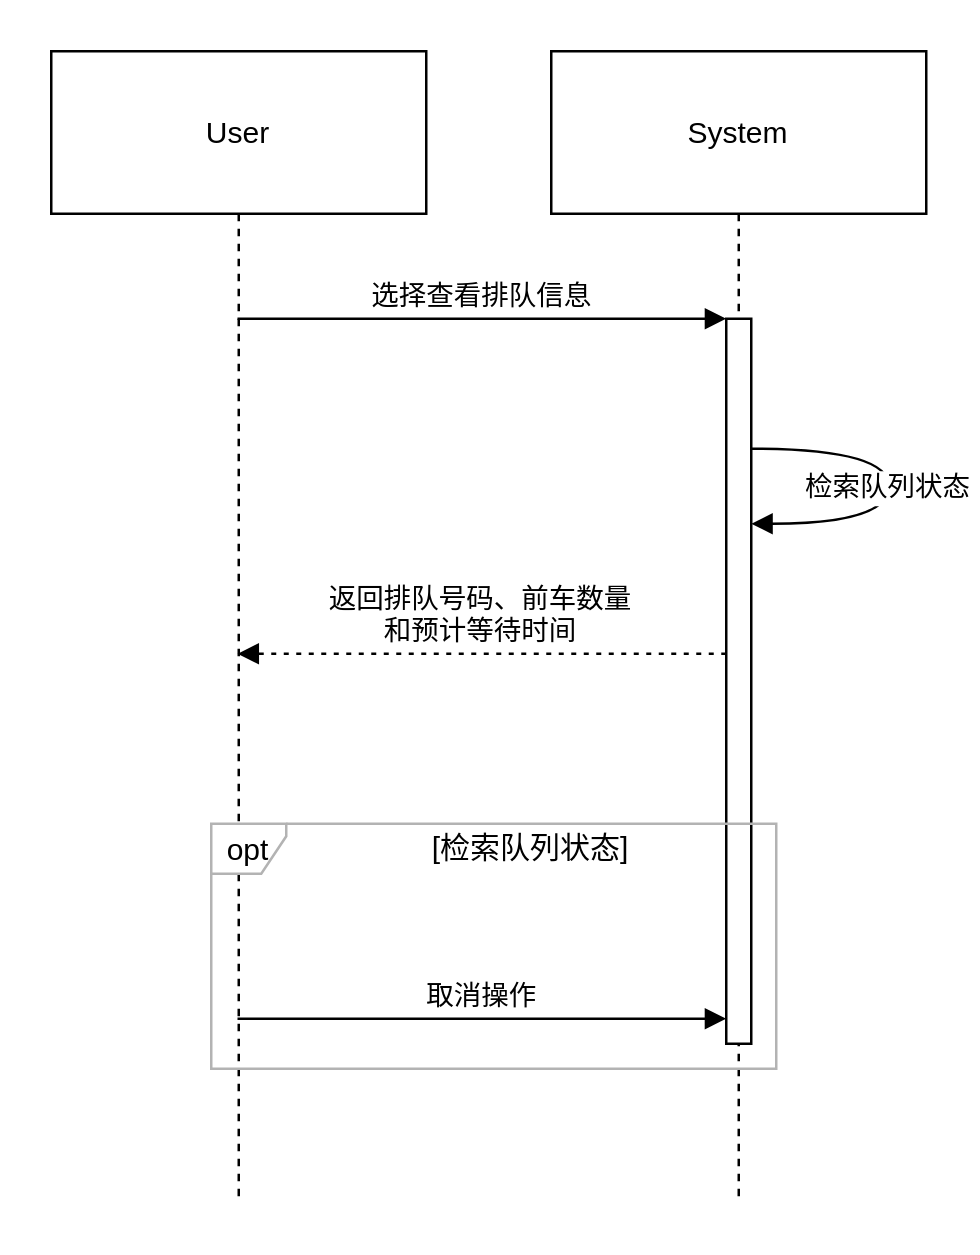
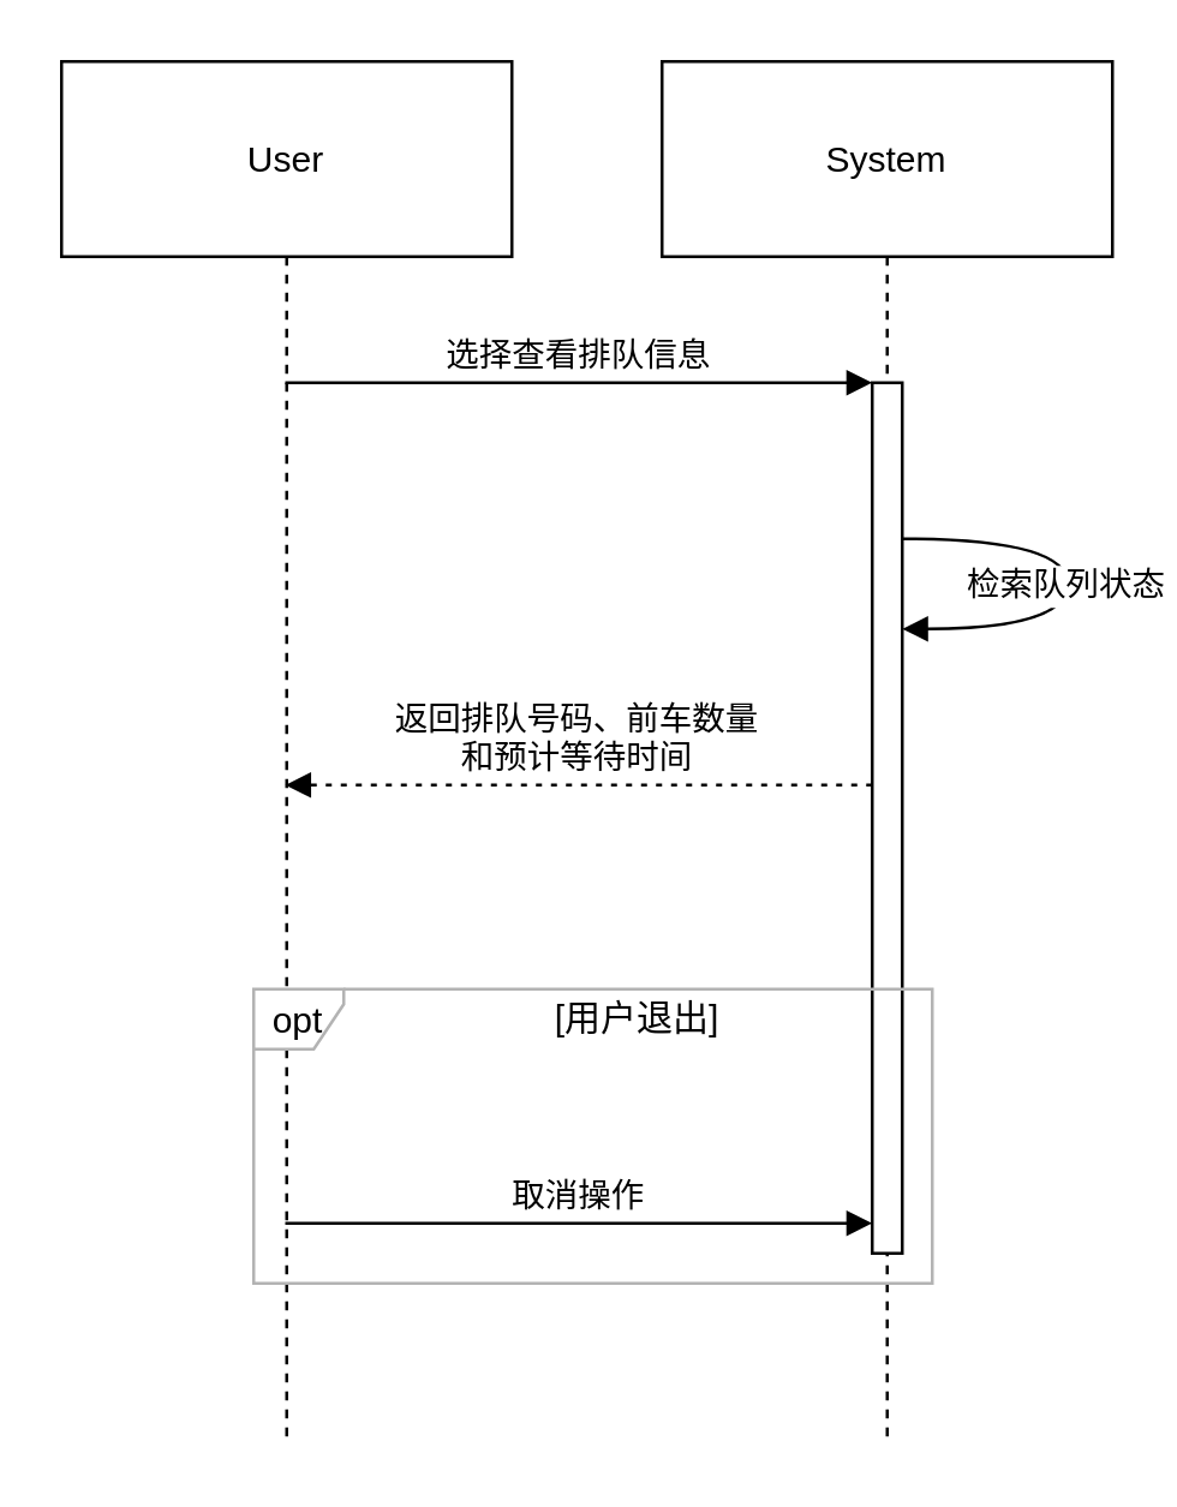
  <mxCell id="0" />
  <mxCell id="1" parent="0" />
  <mxCell id="2" value="User" style="shape=umlLifeline;perimeter=lifelinePerimeter;whiteSpace=wrap;container=1;dropTarget=0;collapsible=0;recursiveResize=0;outlineConnect=0;portConstraint=eastwest;newEdgeStyle={&quot;edgeStyle&quot;:&quot;elbowEdgeStyle&quot;,&quot;elbow&quot;:&quot;vertical&quot;,&quot;curved&quot;:0,&quot;rounded&quot;:0};size=65;" vertex="1" parent="1"><mxGeometry x="20" y="20" width="150" height="460" as="geometry" /></mxCell>
  <mxCell id="3" value="System" style="shape=umlLifeline;perimeter=lifelinePerimeter;whiteSpace=wrap;container=1;dropTarget=0;collapsible=0;recursiveResize=0;outlineConnect=0;portConstraint=eastwest;newEdgeStyle={&quot;edgeStyle&quot;:&quot;elbowEdgeStyle&quot;,&quot;elbow&quot;:&quot;vertical&quot;,&quot;curved&quot;:0,&quot;rounded&quot;:0};size=65;" vertex="1" parent="1"><mxGeometry x="220" y="20" width="150" height="460" as="geometry" /></mxCell>
  <mxCell id="4" value="" style="points=[];perimeter=orthogonalPerimeter;outlineConnect=0;targetShapes=umlLifeline;portConstraint=eastwest;newEdgeStyle={&quot;edgeStyle&quot;:&quot;elbowEdgeStyle&quot;,&quot;elbow&quot;:&quot;vertical&quot;,&quot;curved&quot;:0,&quot;rounded&quot;:0}" vertex="1" parent="3"><mxGeometry x="70" y="107" width="10" height="290" as="geometry" /></mxCell>
  <mxCell id="5" value="opt" style="shape=umlFrame;pointerEvents=0;dropTarget=0;strokeColor=#B3B3B3;height=20;width=30" vertex="1" parent="1"><mxGeometry x="84" y="329" width="226" height="98" as="geometry" /></mxCell>
- <mxCell id="6" value="[检索队列状态]" style="text;strokeColor=none;fillColor=none;align=center;verticalAlign=middle;whiteSpace=wrap;" vertex="1" parent="5"><mxGeometry x="30" width="196" height="20" as="geometry" /></mxCell>
+ <mxCell id="6" value="[用户退出]" style="text;strokeColor=none;fillColor=none;align=center;verticalAlign=middle;whiteSpace=wrap;" vertex="1" parent="5"><mxGeometry x="30" width="196" height="20" as="geometry" /></mxCell>
  <mxCell id="7" value="选择查看排队信息" style="verticalAlign=bottom;edgeStyle=elbowEdgeStyle;elbow=vertical;curved=0;rounded=0;endArrow=block;" edge="1" parent="1" source="2" target="4"><mxGeometry relative="1" as="geometry"><Array as="points"><mxPoint x="202" y="127" /></Array></mxGeometry></mxCell>
  <mxCell id="8" value="检索队列状态" style="curved=1;endArrow=block;rounded=0;" edge="1" parent="1" source="4" target="4"><mxGeometry relative="1" as="geometry"><Array as="points"><mxPoint x="355" y="179" /><mxPoint x="355" y="209" /></Array></mxGeometry></mxCell>
  <mxCell id="9" value="返回排队号码、前车数量&#10;和预计等待时间" style="verticalAlign=bottom;edgeStyle=elbowEdgeStyle;elbow=vertical;curved=0;rounded=0;dashed=1;dashPattern=2 3;endArrow=block;" edge="1" parent="1" source="4" target="2"><mxGeometry relative="1" as="geometry"><Array as="points"><mxPoint x="205" y="261" /></Array></mxGeometry></mxCell>
  <mxCell id="10" value="取消操作" style="verticalAlign=bottom;edgeStyle=elbowEdgeStyle;elbow=vertical;curved=0;rounded=0;endArrow=block;" edge="1" parent="1" source="2" target="4"><mxGeometry relative="1" as="geometry"><Array as="points"><mxPoint x="202" y="407" /></Array></mxGeometry></mxCell>
